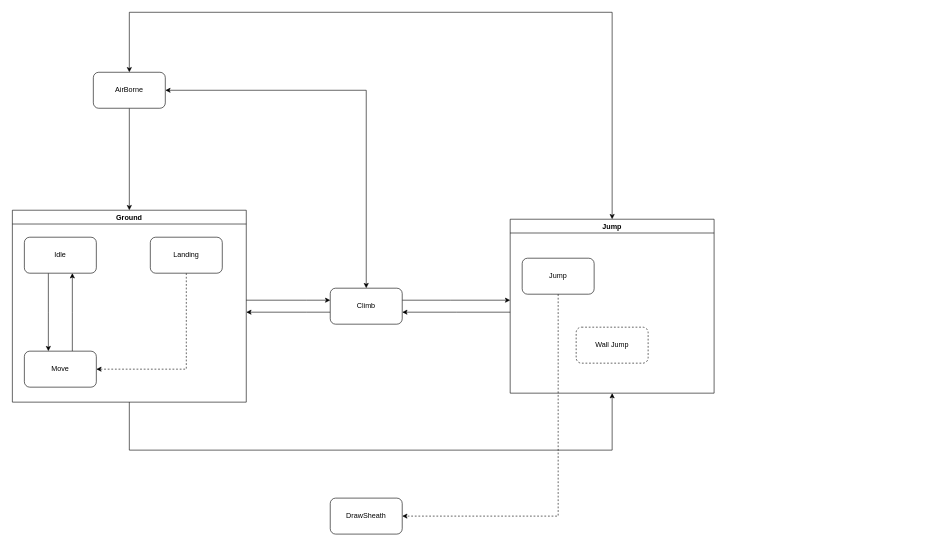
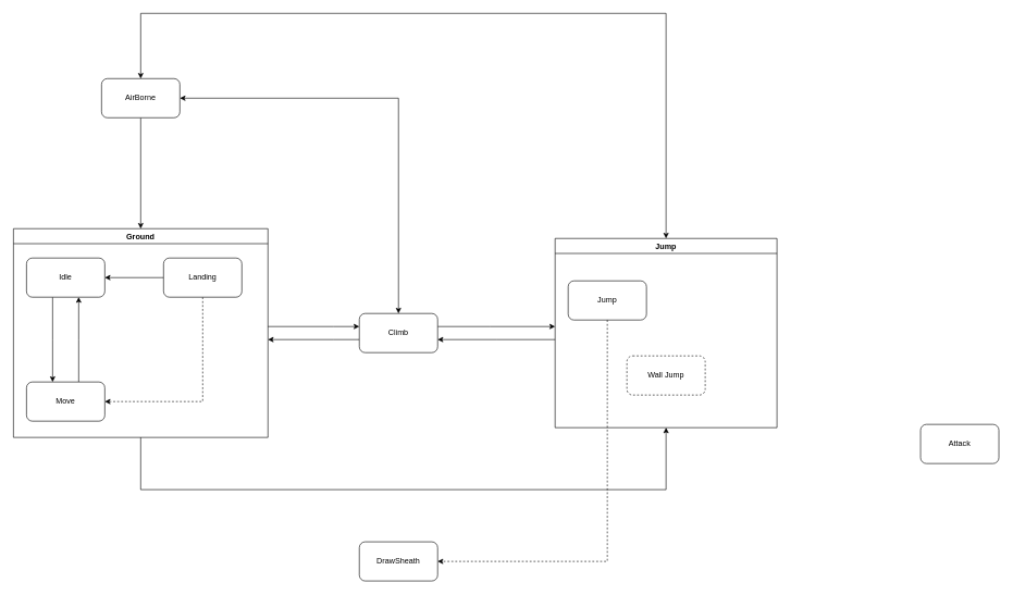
  <mxCell id="0" />
  <mxCell id="1" parent="0" />
  <mxCell id="2" style="edgeStyle=orthogonalEdgeStyle;rounded=0;orthogonalLoop=1;jettySize=auto;html=1;jumpStyle=arc;" parent="1" source="5" target="11" edge="1"><mxGeometry relative="1" as="geometry"><Array as="points"><mxPoint x="215" y="270" /><mxPoint x="215" y="270" /></Array></mxGeometry></mxCell>
  <mxCell id="3" style="edgeStyle=orthogonalEdgeStyle;rounded=0;orthogonalLoop=1;jettySize=auto;html=1;startArrow=classic;startFill=1;" parent="1" source="5" target="21" edge="1"><mxGeometry relative="1" as="geometry"><Array as="points"><mxPoint x="215" y="20" /><mxPoint x="1020" y="20" /></Array></mxGeometry></mxCell>
  <mxCell id="4" style="edgeStyle=orthogonalEdgeStyle;rounded=0;orthogonalLoop=1;jettySize=auto;html=1;startArrow=classic;startFill=1;" parent="1" source="5" target="8" edge="1"><mxGeometry relative="1" as="geometry" /></mxCell>
  <mxCell id="5" value="AirBorne" style="rounded=1;whiteSpace=wrap;html=1;" parent="1" vertex="1"><mxGeometry x="155" y="120" width="120" height="60" as="geometry" /></mxCell>
  <mxCell id="6" style="edgeStyle=orthogonalEdgeStyle;rounded=0;orthogonalLoop=1;jettySize=auto;html=1;" parent="1" source="8" target="11" edge="1"><mxGeometry relative="1" as="geometry"><Array as="points"><mxPoint x="510" y="520" /><mxPoint x="510" y="520" /></Array></mxGeometry></mxCell>
  <mxCell id="7" style="edgeStyle=orthogonalEdgeStyle;rounded=0;orthogonalLoop=1;jettySize=auto;html=1;" parent="1" source="8" target="21" edge="1"><mxGeometry relative="1" as="geometry"><Array as="points"><mxPoint x="750" y="500" /><mxPoint x="750" y="500" /></Array></mxGeometry></mxCell>
  <mxCell id="8" value="Climb" style="rounded=1;whiteSpace=wrap;html=1;" parent="1" vertex="1"><mxGeometry x="550" y="480" width="120" height="60" as="geometry" /></mxCell>
  <mxCell id="9" style="edgeStyle=orthogonalEdgeStyle;rounded=0;orthogonalLoop=1;jettySize=auto;html=1;" parent="1" source="11" target="8" edge="1"><mxGeometry relative="1" as="geometry"><Array as="points"><mxPoint x="510" y="500" /><mxPoint x="510" y="500" /></Array></mxGeometry></mxCell>
  <mxCell id="10" style="edgeStyle=orthogonalEdgeStyle;rounded=0;orthogonalLoop=1;jettySize=auto;html=1;" parent="1" source="11" target="21" edge="1"><mxGeometry relative="1" as="geometry"><Array as="points"><mxPoint x="215" y="750" /><mxPoint x="1020" y="750" /></Array></mxGeometry></mxCell>
  <mxCell id="11" value="Ground" style="swimlane;whiteSpace=wrap;html=1;" parent="1" vertex="1"><mxGeometry x="20" y="350" width="390" height="320" as="geometry"><mxRectangle x="540" y="1650" width="80" height="30" as="alternateBounds" /></mxGeometry></mxCell>
  <mxCell id="12" style="edgeStyle=orthogonalEdgeStyle;rounded=0;orthogonalLoop=1;jettySize=auto;html=1;" parent="11" source="13" target="15" edge="1"><mxGeometry relative="1" as="geometry"><Array as="points"><mxPoint x="60" y="170" /><mxPoint x="60" y="170" /></Array></mxGeometry></mxCell>
  <mxCell id="13" value="Idle" style="rounded=1;whiteSpace=wrap;html=1;" parent="11" vertex="1"><mxGeometry x="20" y="45" width="120" height="60" as="geometry" /></mxCell>
  <mxCell id="14" style="edgeStyle=orthogonalEdgeStyle;rounded=0;orthogonalLoop=1;jettySize=auto;html=1;" parent="11" source="15" target="13" edge="1"><mxGeometry relative="1" as="geometry"><Array as="points"><mxPoint x="100" y="170" /><mxPoint x="100" y="170" /></Array></mxGeometry></mxCell>
  <mxCell id="15" value="Move" style="rounded=1;whiteSpace=wrap;html=1;" parent="11" vertex="1"><mxGeometry x="20" y="235" width="120" height="60" as="geometry" /></mxCell>
+ <mxCell id="16" style="edgeStyle=orthogonalEdgeStyle;rounded=0;orthogonalLoop=1;jettySize=auto;html=1;" parent="11" source="18" target="13" edge="1"><mxGeometry relative="1" as="geometry" /></mxCell>
  <mxCell id="17" style="edgeStyle=orthogonalEdgeStyle;rounded=0;orthogonalLoop=1;jettySize=auto;html=1;entryX=1;entryY=0.5;entryDx=0;entryDy=0;exitX=0.5;exitY=1;exitDx=0;exitDy=0;dashed=1;" parent="11" source="18" target="15" edge="1"><mxGeometry relative="1" as="geometry" /></mxCell>
  <mxCell id="18" value="Landing" style="rounded=1;whiteSpace=wrap;html=1;" parent="11" vertex="1"><mxGeometry x="230" y="45" width="120" height="60" as="geometry" /></mxCell>
+ <mxCell id="19" value="Attack" style="rounded=1;whiteSpace=wrap;html=1;" parent="1" vertex="1"><mxGeometry x="1410" y="650" width="120" height="60" as="geometry" /></mxCell>
  <mxCell id="20" style="edgeStyle=orthogonalEdgeStyle;rounded=0;orthogonalLoop=1;jettySize=auto;html=1;" parent="1" source="21" target="8" edge="1"><mxGeometry relative="1" as="geometry"><Array as="points"><mxPoint x="760" y="520" /><mxPoint x="760" y="520" /></Array></mxGeometry></mxCell>
  <mxCell id="21" value="Jump" style="swimlane;whiteSpace=wrap;html=1;" parent="1" vertex="1"><mxGeometry x="850" y="365" width="340" height="290" as="geometry" /></mxCell>
  <mxCell id="22" value="Jump" style="rounded=1;whiteSpace=wrap;html=1;" parent="21" vertex="1"><mxGeometry x="20" y="65" width="120" height="60" as="geometry" /></mxCell>
  <mxCell id="23" value="Wall Jump" style="rounded=1;whiteSpace=wrap;html=1;dashed=1;" parent="21" vertex="1"><mxGeometry x="110" y="180" width="120" height="60" as="geometry" /></mxCell>
  <mxCell id="24" value="DrawSheath" style="rounded=1;whiteSpace=wrap;html=1;" vertex="1" parent="1"><mxGeometry x="550" y="830" width="120" height="60" as="geometry" /></mxCell>
  <mxCell id="25" style="edgeStyle=orthogonalEdgeStyle;rounded=0;orthogonalLoop=1;jettySize=auto;html=1;dashed=1;" edge="1" parent="1" source="22" target="24"><mxGeometry relative="1" as="geometry"><Array as="points"><mxPoint x="930" y="860" /></Array></mxGeometry></mxCell>
